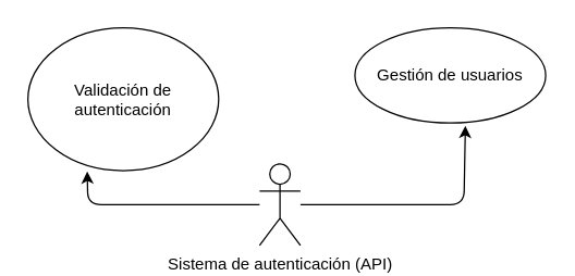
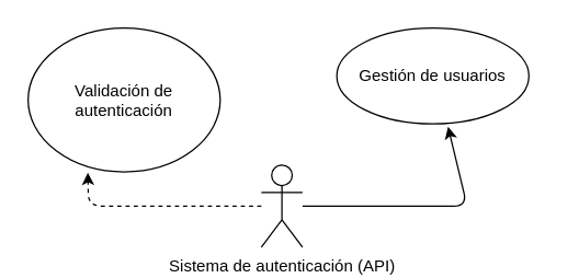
  <mxCell id="0" />
  <mxCell id="1" parent="0" />
- <mxCell id="2" style="edgeStyle=none;html=1;entryX=0.311;entryY=1.006;entryDx=0;entryDy=0;entryPerimeter=0;fontColor=#000000;strokeColor=#000000;" edge="1" parent="1" source="4" target="5"><mxGeometry relative="1" as="geometry"><Array as="points"><mxPoint x="64" y="150" /></Array></mxGeometry></mxCell>
+ <mxCell id="2" style="edgeStyle=none;html=1;entryX=0.311;entryY=1.006;entryDx=0;entryDy=0;entryPerimeter=0;fontColor=#000000;strokeColor=#000000;dashed=1;" edge="1" parent="1" source="4" target="5"><mxGeometry relative="1" as="geometry"><Array as="points"><mxPoint x="64" y="150" /></Array></mxGeometry></mxCell>
  <mxCell id="3" style="edgeStyle=none;html=1;entryX=0.579;entryY=1.029;entryDx=0;entryDy=0;entryPerimeter=0;fontColor=#000000;strokeColor=#000000;" edge="1" parent="1" source="4" target="6"><mxGeometry relative="1" as="geometry"><Array as="points"><mxPoint x="340" y="150" /></Array></mxGeometry></mxCell>
  <mxCell id="4" value="Sistema de autenticación (API)" style="shape=umlActor;verticalLabelPosition=bottom;verticalAlign=top;html=1;fontColor=#000000;strokeColor=#000000;fillColor=none;" vertex="1" parent="1"><mxGeometry x="190" y="120" width="30" height="60" as="geometry" /></mxCell>
  <mxCell id="5" value="Validación de autenticación" style="ellipse;whiteSpace=wrap;html=1;fontColor=#000000;fillColor=none;strokeColor=#000000;" vertex="1" parent="1"><mxGeometry x="20" y="20" width="140" height="105" as="geometry" /></mxCell>
- <mxCell id="6" value="Gestión de usuarios" style="ellipse;whiteSpace=wrap;html=1;fontColor=#000000;fillColor=none;strokeColor=#000000;" vertex="1" parent="1"><mxGeometry x="260" y="20" width="140" height="70" as="geometry" /></mxCell>
+ <mxCell id="6" value="Gestión de usuarios" style="ellipse;whiteSpace=wrap;html=1;fontColor=#000000;fillColor=none;strokeColor=#000000;" vertex="1" parent="1"><mxGeometry x="245" y="20" width="140" height="70" as="geometry" /></mxCell>
